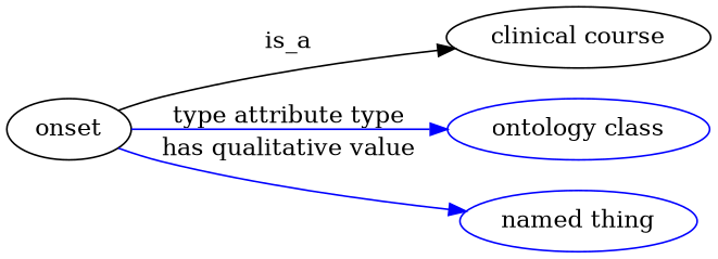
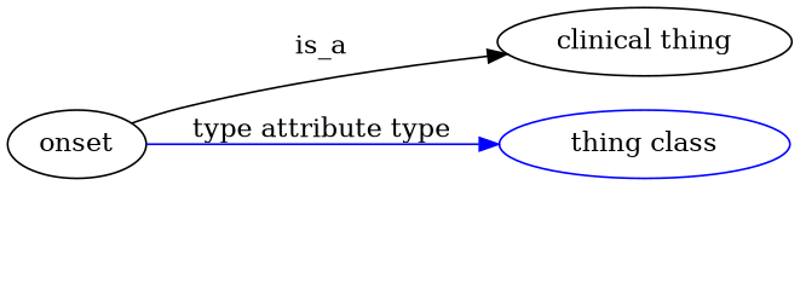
  digraph {
    rankdir=LR
    edge [color=blue style=solid]
    n1 [height=0.5 label=onset width=0.81243]
-   "clinical course" [height=0.5 width=1.7151]
-   n3 [color=blue height=0.5 label="ontology class" width=1.7151]
-   n4 [color=blue height=0.5 label="named thing" width=1.5346]
+   "clinical course" [height=0.5 width=1.7151 label="clinical thing"]
+   n3 [color=blue height=0.5 label="thing class" width=1.7151]
    n1 -> "clinical course" [label=is_a color="" style=""]
    n1 -> n3 [label="type attribute type"]
-   n1 -> n4 [label="has qualitative value"]
  }
